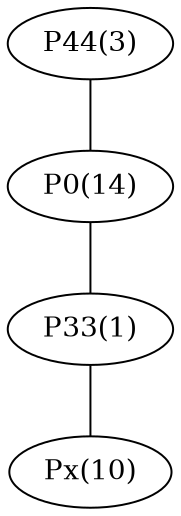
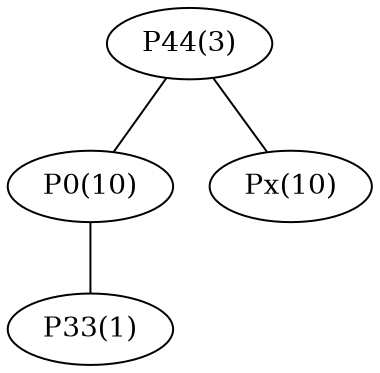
  graph {
    "P44(3)"
-   "P0(10)" [label="P0(14)"]
+   "P0(10)"
    "Px(10)"
    "P33(1)"
    "P44(3)" -- "P0(10)"
-   "P33(1)" -- "Px(10)"
+   "P44(3)" -- "Px(10)"
    "P0(10)" -- "P33(1)"
  }
